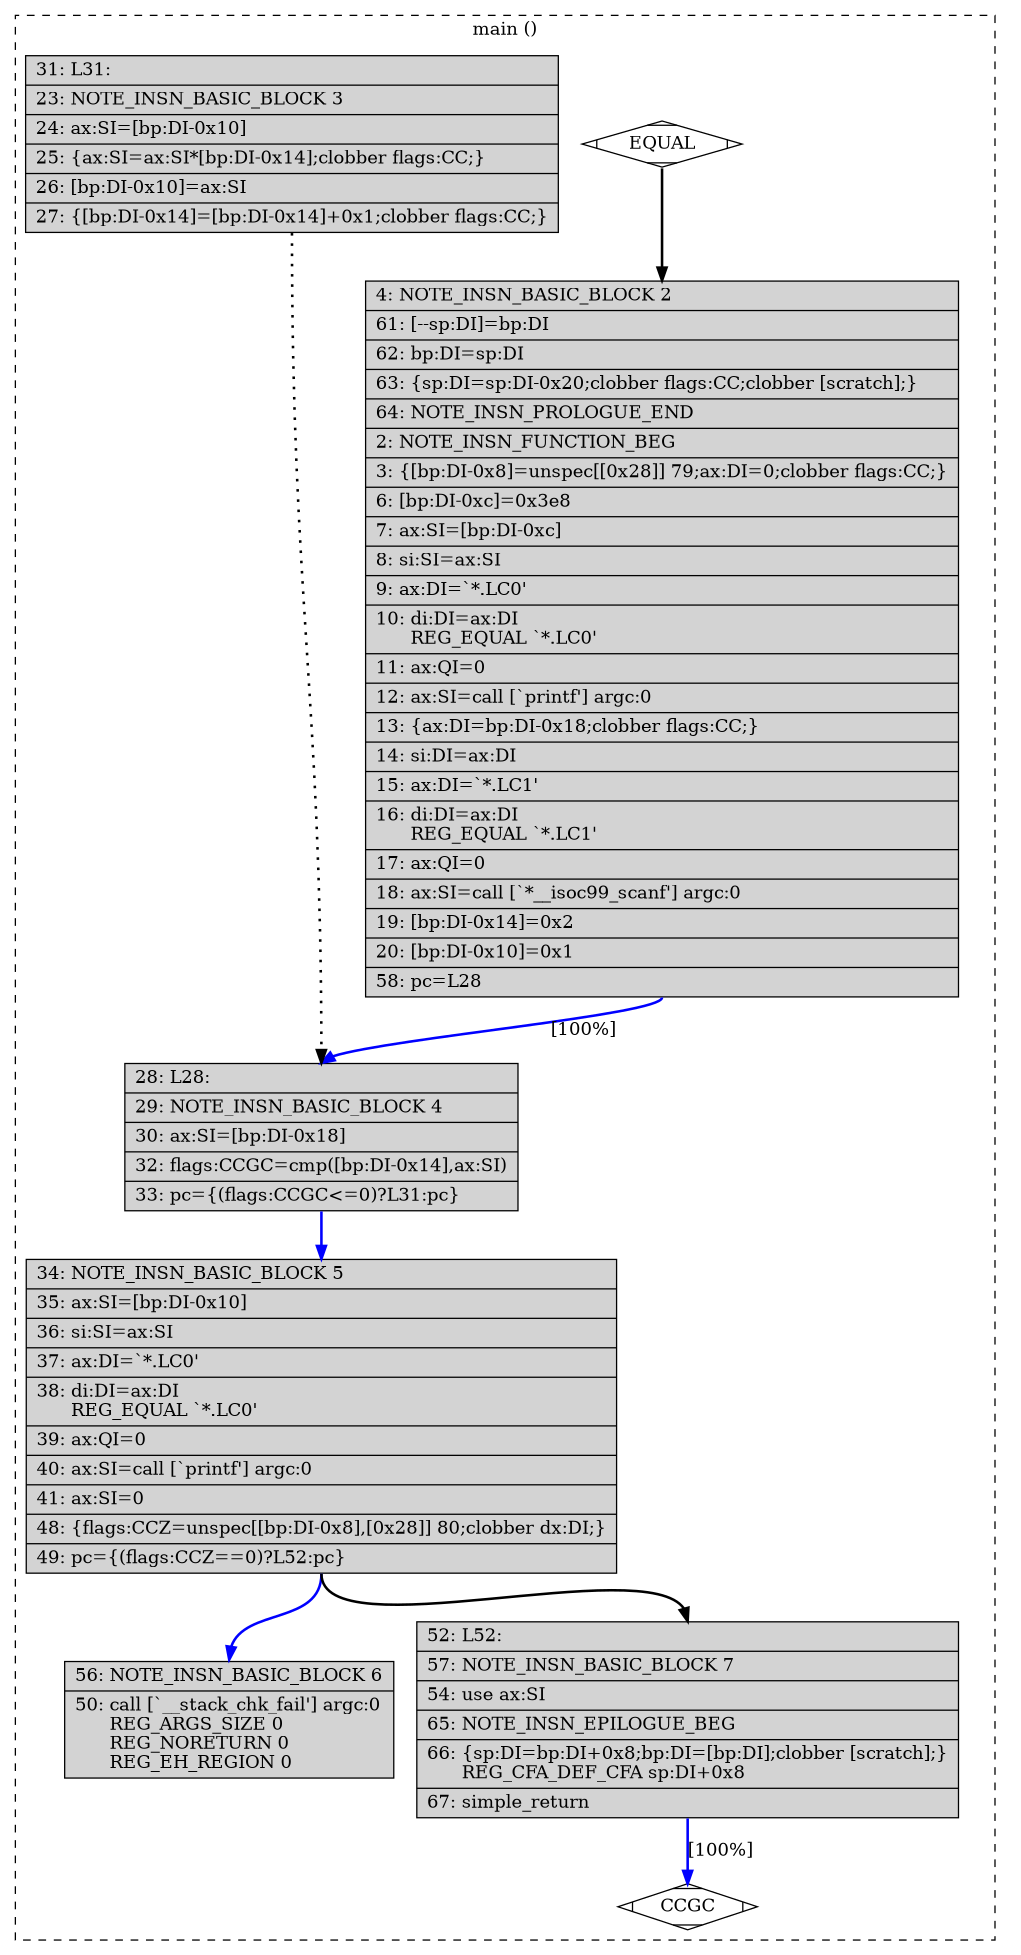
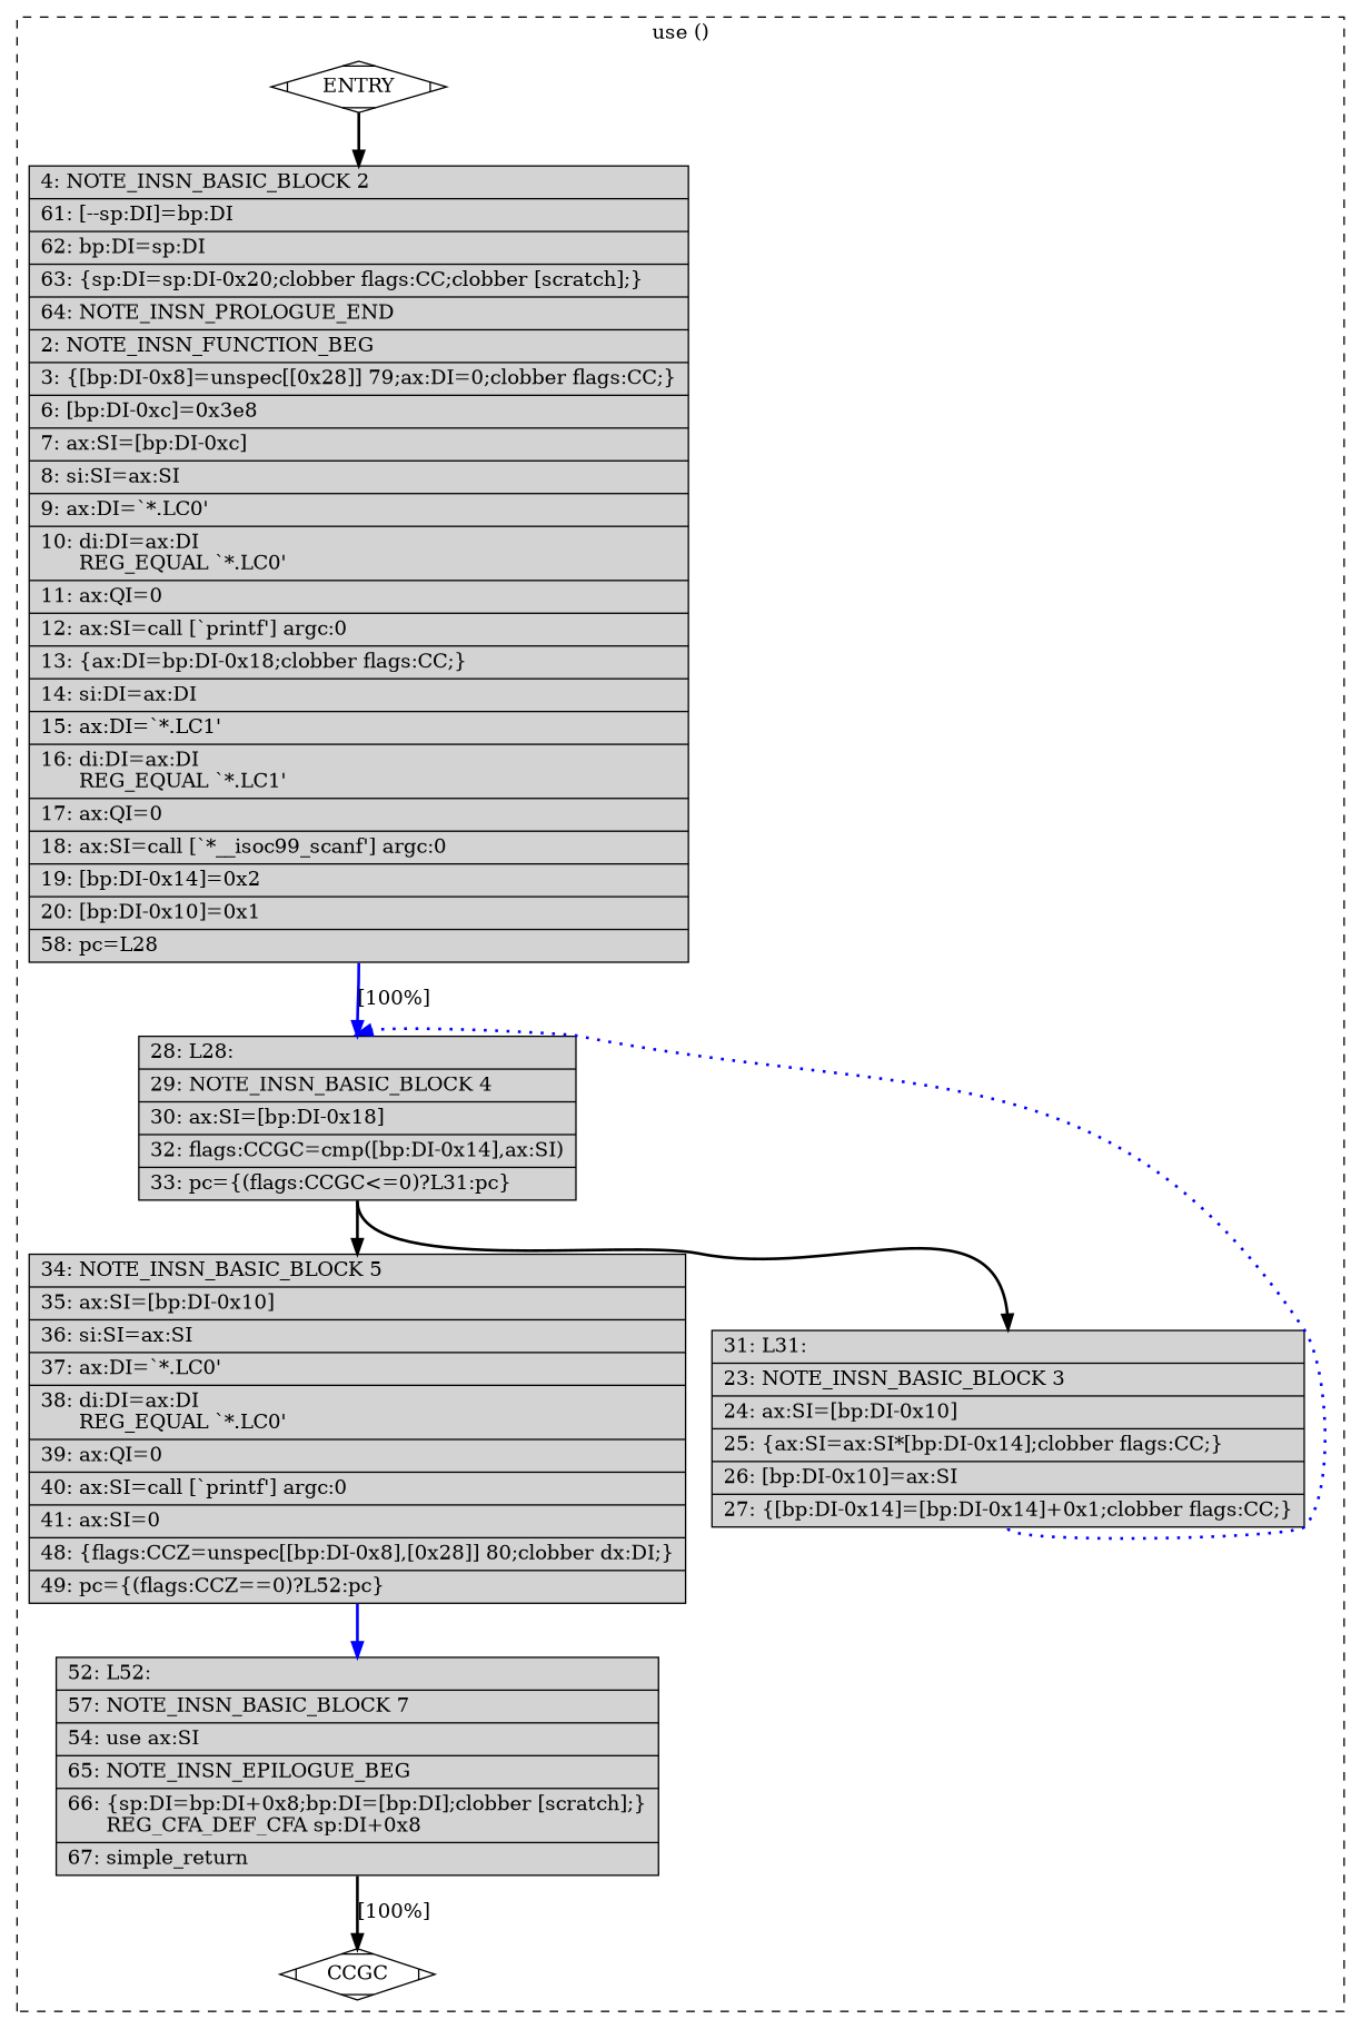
  digraph {
    node [fillcolor=lightgrey shape=record style=filled]
    edge [color=black constraint=true headport=n style="solid,bold" tailport=s weight=10]
-   n1 [fillcolor=white label=EQUAL shape=Mdiamond]
+   n1 [fillcolor=white label=ENTRY shape=Mdiamond]
    n2 [label="{\ \ \ \ 4:\ NOTE_INSN_BASIC_BLOCK\ 2\l|\ \ \ 61:\ [--sp:DI]=bp:DI\l|\ \ \ 62:\ bp:DI=sp:DI\l|\ \ \ 63:\ \{sp:DI=sp:DI-0x20;clobber\ flags:CC;clobber\ [scratch];\}\l|\ \ \ 64:\ NOTE_INSN_PROLOGUE_END\l|\ \ \ \ 2:\ NOTE_INSN_FUNCTION_BEG\l|\ \ \ \ 3:\ \{[bp:DI-0x8]=unspec[[0x28]]\ 79;ax:DI=0;clobber\ flags:CC;\}\l|\ \ \ \ 6:\ [bp:DI-0xc]=0x3e8\l|\ \ \ \ 7:\ ax:SI=[bp:DI-0xc]\l|\ \ \ \ 8:\ si:SI=ax:SI\l|\ \ \ \ 9:\ ax:DI=`*.LC0'\l|\ \ \ 10:\ di:DI=ax:DI\l\ \ \ \ \ \ REG_EQUAL\ `*.LC0'\l|\ \ \ 11:\ ax:QI=0\l|\ \ \ 12:\ ax:SI=call\ [`printf']\ argc:0\l|\ \ \ 13:\ \{ax:DI=bp:DI-0x18;clobber\ flags:CC;\}\l|\ \ \ 14:\ si:DI=ax:DI\l|\ \ \ 15:\ ax:DI=`*.LC1'\l|\ \ \ 16:\ di:DI=ax:DI\l\ \ \ \ \ \ REG_EQUAL\ `*.LC1'\l|\ \ \ 17:\ ax:QI=0\l|\ \ \ 18:\ ax:SI=call\ [`*__isoc99_scanf']\ argc:0\l|\ \ \ 19:\ [bp:DI-0x14]=0x2\l|\ \ \ 20:\ [bp:DI-0x10]=0x1\l|\ \ \ 58:\ pc=L28\l}"]
    n3 [fillcolor=white label=CCGC shape=Mdiamond]
    n4 [label="{\ \ \ 28:\ L28:\l|\ \ \ 29:\ NOTE_INSN_BASIC_BLOCK\ 4\l|\ \ \ 30:\ ax:SI=[bp:DI-0x18]\l|\ \ \ 32:\ flags:CCGC=cmp([bp:DI-0x14],ax:SI)\l|\ \ \ 33:\ pc=\{(flags:CCGC\<=0)?L31:pc\}\l}"]
    n5 [label="{\ \ \ 34:\ NOTE_INSN_BASIC_BLOCK\ 5\l|\ \ \ 35:\ ax:SI=[bp:DI-0x10]\l|\ \ \ 36:\ si:SI=ax:SI\l|\ \ \ 37:\ ax:DI=`*.LC0'\l|\ \ \ 38:\ di:DI=ax:DI\l\ \ \ \ \ \ REG_EQUAL\ `*.LC0'\l|\ \ \ 39:\ ax:QI=0\l|\ \ \ 40:\ ax:SI=call\ [`printf']\ argc:0\l|\ \ \ 41:\ ax:SI=0\l|\ \ \ 48:\ \{flags:CCZ=unspec[[bp:DI-0x8],[0x28]]\ 80;clobber\ dx:DI;\}\l|\ \ \ 49:\ pc=\{(flags:CCZ==0)?L52:pc\}\l}"]
    n6 [label="{\ \ \ 31:\ L31:\l|\ \ \ 23:\ NOTE_INSN_BASIC_BLOCK\ 3\l|\ \ \ 24:\ ax:SI=[bp:DI-0x10]\l|\ \ \ 25:\ \{ax:SI=ax:SI*[bp:DI-0x14];clobber\ flags:CC;\}\l|\ \ \ 26:\ [bp:DI-0x10]=ax:SI\l|\ \ \ 27:\ \{[bp:DI-0x14]=[bp:DI-0x14]+0x1;clobber\ flags:CC;\}\l}"]
-   n7 [label="{\ \ \ 56:\ NOTE_INSN_BASIC_BLOCK\ 6\l|\ \ \ 50:\ call\ [`__stack_chk_fail']\ argc:0\l\ \ \ \ \ \ REG_ARGS_SIZE\ 0\l\ \ \ \ \ \ REG_NORETURN\ 0\l\ \ \ \ \ \ REG_EH_REGION\ 0\l}"]
    n8 [label="{\ \ \ 52:\ L52:\l|\ \ \ 57:\ NOTE_INSN_BASIC_BLOCK\ 7\l|\ \ \ 54:\ use\ ax:SI\l|\ \ \ 65:\ NOTE_INSN_EPILOGUE_BEG\l|\ \ \ 66:\ \{sp:DI=bp:DI+0x8;bp:DI=[bp:DI];clobber\ [scratch];\}\l\ \ \ \ \ \ REG_CFA_DEF_CFA\ sp:DI+0x8\l|\ \ \ 67:\ simple_return\l}"]
    subgraph cluster_1 {
      color=black
-     label="main ()"
+     label="use ()"
      style=dashed
      n1
      n2
      n3
      n4
      n5
      n6
-     n7
      n8
    }
    n1 -> n2 [weight=100]
    n1 -> n3 [style=invis color="" weight=""]
    n2 -> n4 [color=blue label="[100%]"]
-   n4 -> n5 [color=blue weight=100]
-   n5 -> n7 [color=blue weight=100]
-   n5 -> n8
-   n6 -> n4 [constraint=false style="dotted,bold"]
-   n8 -> n3 [color=blue label="[100%]"]
+   n4 -> n5 [weight=100]
+   n4 -> n6
+   n5 -> n8 [color=blue]
+   n6 -> n4 [color=blue constraint=false style="dotted,bold"]
+   n8 -> n3 [label="[100%]"]
  }
